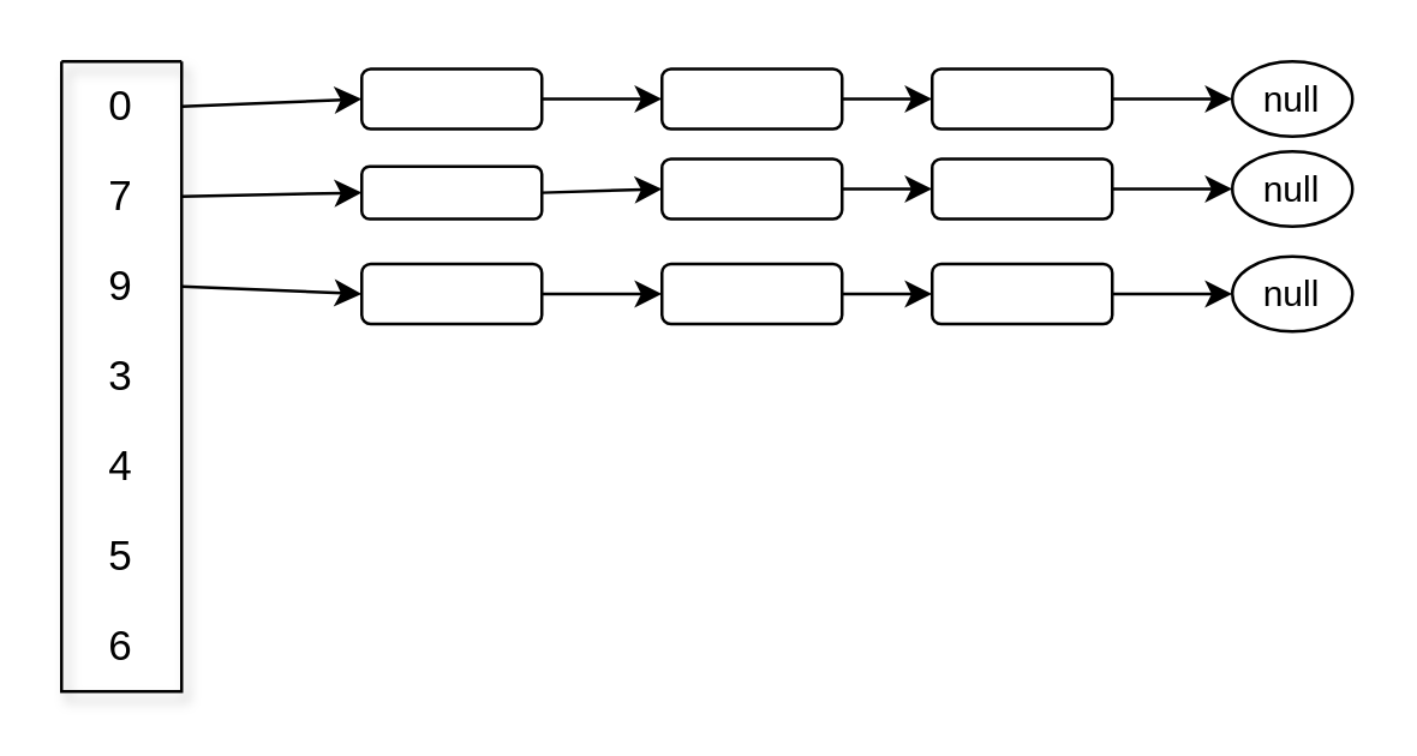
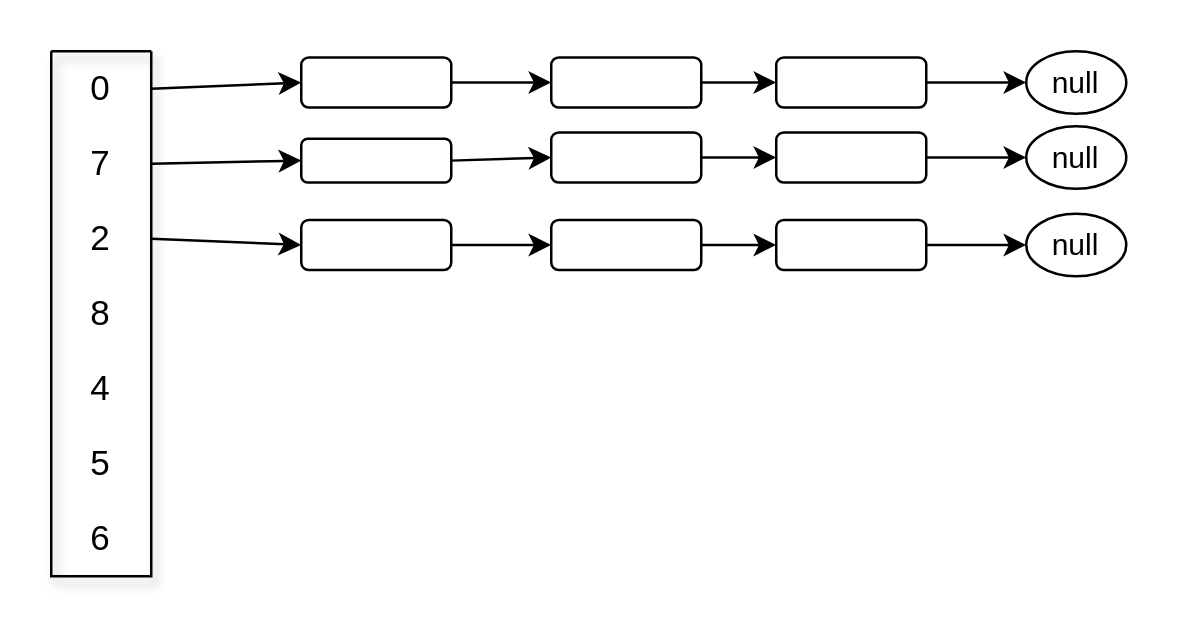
  <mxCell id="0" />
  <mxCell id="1" parent="0" />
  <mxCell id="2" value="" style="swimlane;fontStyle=0;childLayout=stackLayout;horizontal=1;startSize=0;horizontalStack=0;resizeParent=1;resizeParentMax=0;resizeLast=0;collapsible=1;marginBottom=0;whiteSpace=wrap;html=1;shadow=1;" vertex="1" parent="1"><mxGeometry x="20" y="20" width="40" height="210" as="geometry"><mxRectangle x="120" y="130" width="50" height="40" as="alternateBounds" /></mxGeometry></mxCell>
  <mxCell id="3" value="&lt;font style=&quot;font-size: 14px;&quot;&gt;0&lt;/font&gt;" style="text;strokeColor=none;fillColor=none;align=center;verticalAlign=middle;spacingLeft=4;spacingRight=4;overflow=hidden;points=[[0,0.5],[1,0.5]];portConstraint=eastwest;rotatable=0;whiteSpace=wrap;html=1;shadow=1;" vertex="1" parent="2"><mxGeometry width="40" height="30" as="geometry" /></mxCell>
  <mxCell id="4" value="&lt;font style=&quot;font-size: 14px;&quot;&gt;7&lt;/font&gt;" style="text;strokeColor=none;fillColor=none;align=center;verticalAlign=middle;spacingLeft=4;spacingRight=4;overflow=hidden;points=[[0,0.5],[1,0.5]];portConstraint=eastwest;rotatable=0;whiteSpace=wrap;html=1;shadow=1;" vertex="1" parent="2"><mxGeometry y="30" width="40" height="30" as="geometry" /></mxCell>
- <mxCell id="5" value="&lt;font style=&quot;font-size: 14px;&quot;&gt;9&lt;/font&gt;" style="text;strokeColor=none;fillColor=none;align=center;verticalAlign=middle;spacingLeft=4;spacingRight=4;overflow=hidden;points=[[0,0.5],[1,0.5]];portConstraint=eastwest;rotatable=0;whiteSpace=wrap;html=1;shadow=1;" vertex="1" parent="2"><mxGeometry y="60" width="40" height="30" as="geometry" /></mxCell>
- <mxCell id="6" value="&lt;font style=&quot;font-size: 14px;&quot;&gt;3&lt;/font&gt;" style="text;strokeColor=none;fillColor=none;align=center;verticalAlign=middle;spacingLeft=4;spacingRight=4;overflow=hidden;points=[[0,0.5],[1,0.5]];portConstraint=eastwest;rotatable=0;whiteSpace=wrap;html=1;shadow=1;" vertex="1" parent="2"><mxGeometry y="90" width="40" height="30" as="geometry" /></mxCell>
+ <mxCell id="5" value="&lt;font style=&quot;font-size: 14px;&quot;&gt;2&lt;/font&gt;" style="text;strokeColor=none;fillColor=none;align=center;verticalAlign=middle;spacingLeft=4;spacingRight=4;overflow=hidden;points=[[0,0.5],[1,0.5]];portConstraint=eastwest;rotatable=0;whiteSpace=wrap;html=1;shadow=1;" vertex="1" parent="2"><mxGeometry y="60" width="40" height="30" as="geometry" /></mxCell>
+ <mxCell id="6" value="&lt;font style=&quot;font-size: 14px;&quot;&gt;8&lt;/font&gt;" style="text;strokeColor=none;fillColor=none;align=center;verticalAlign=middle;spacingLeft=4;spacingRight=4;overflow=hidden;points=[[0,0.5],[1,0.5]];portConstraint=eastwest;rotatable=0;whiteSpace=wrap;html=1;shadow=1;" vertex="1" parent="2"><mxGeometry y="90" width="40" height="30" as="geometry" /></mxCell>
  <mxCell id="7" value="&lt;font style=&quot;font-size: 14px;&quot;&gt;4&lt;/font&gt;" style="text;strokeColor=none;fillColor=none;align=center;verticalAlign=middle;spacingLeft=4;spacingRight=4;overflow=hidden;points=[[0,0.5],[1,0.5]];portConstraint=eastwest;rotatable=0;whiteSpace=wrap;html=1;shadow=1;" vertex="1" parent="2"><mxGeometry y="120" width="40" height="30" as="geometry" /></mxCell>
  <mxCell id="8" value="&lt;font style=&quot;font-size: 14px;&quot;&gt;5&lt;/font&gt;" style="text;strokeColor=none;fillColor=none;align=center;verticalAlign=middle;spacingLeft=4;spacingRight=4;overflow=hidden;points=[[0,0.5],[1,0.5]];portConstraint=eastwest;rotatable=0;whiteSpace=wrap;html=1;shadow=1;" vertex="1" parent="2"><mxGeometry y="150" width="40" height="30" as="geometry" /></mxCell>
  <mxCell id="9" value="&lt;font style=&quot;font-size: 14px;&quot;&gt;6&lt;/font&gt;" style="text;strokeColor=none;fillColor=none;align=center;verticalAlign=middle;spacingLeft=4;spacingRight=4;overflow=hidden;points=[[0,0.5],[1,0.5]];portConstraint=eastwest;rotatable=0;whiteSpace=wrap;html=1;shadow=1;" vertex="1" parent="2"><mxGeometry y="180" width="40" height="30" as="geometry" /></mxCell>
  <mxCell id="10" style="edgeStyle=none;html=1;exitX=1;exitY=0.5;exitDx=0;exitDy=0;entryX=0;entryY=0.5;entryDx=0;entryDy=0;" edge="1" parent="1" source="11" target="13"><mxGeometry relative="1" as="geometry" /></mxCell>
  <mxCell id="11" value="" style="rounded=1;whiteSpace=wrap;html=1;" vertex="1" parent="1"><mxGeometry x="120" y="22.5" width="60" height="20" as="geometry" /></mxCell>
  <mxCell id="12" style="edgeStyle=none;html=1;exitX=1;exitY=0.5;exitDx=0;exitDy=0;entryX=0;entryY=0.5;entryDx=0;entryDy=0;" edge="1" parent="1" source="13" target="15"><mxGeometry relative="1" as="geometry" /></mxCell>
  <mxCell id="13" value="" style="rounded=1;whiteSpace=wrap;html=1;" vertex="1" parent="1"><mxGeometry x="220" y="22.5" width="60" height="20" as="geometry" /></mxCell>
  <mxCell id="14" style="edgeStyle=none;html=1;exitX=1;exitY=0.5;exitDx=0;exitDy=0;entryX=0;entryY=0.5;entryDx=0;entryDy=0;" edge="1" parent="1" source="15" target="17"><mxGeometry relative="1" as="geometry" /></mxCell>
  <mxCell id="15" value="" style="rounded=1;whiteSpace=wrap;html=1;" vertex="1" parent="1"><mxGeometry x="310" y="22.5" width="60" height="20" as="geometry" /></mxCell>
  <mxCell id="16" style="edgeStyle=none;html=1;exitX=1;exitY=0.5;exitDx=0;exitDy=0;entryX=0;entryY=0.5;entryDx=0;entryDy=0;" edge="1" parent="1" source="3" target="11"><mxGeometry relative="1" as="geometry" /></mxCell>
  <mxCell id="17" value="null" style="ellipse;whiteSpace=wrap;html=1;" vertex="1" parent="1"><mxGeometry x="410" y="20" width="40" height="25" as="geometry" /></mxCell>
  <mxCell id="18" style="edgeStyle=none;html=1;exitX=1;exitY=0.5;exitDx=0;exitDy=0;entryX=0;entryY=0.5;entryDx=0;entryDy=0;" edge="1" parent="1" source="19" target="21"><mxGeometry relative="1" as="geometry" /></mxCell>
  <mxCell id="19" value="" style="rounded=1;whiteSpace=wrap;html=1;" vertex="1" parent="1"><mxGeometry x="120" y="55" width="60" height="17.5" as="geometry" /></mxCell>
  <mxCell id="20" style="edgeStyle=none;html=1;exitX=1;exitY=0.5;exitDx=0;exitDy=0;entryX=0;entryY=0.5;entryDx=0;entryDy=0;" edge="1" parent="1" source="21" target="23"><mxGeometry relative="1" as="geometry" /></mxCell>
  <mxCell id="21" value="" style="rounded=1;whiteSpace=wrap;html=1;" vertex="1" parent="1"><mxGeometry x="220" y="52.5" width="60" height="20" as="geometry" /></mxCell>
  <mxCell id="22" style="edgeStyle=none;html=1;exitX=1;exitY=0.5;exitDx=0;exitDy=0;entryX=0;entryY=0.5;entryDx=0;entryDy=0;" edge="1" parent="1" source="23" target="24"><mxGeometry relative="1" as="geometry" /></mxCell>
  <mxCell id="23" value="" style="rounded=1;whiteSpace=wrap;html=1;" vertex="1" parent="1"><mxGeometry x="310" y="52.5" width="60" height="20" as="geometry" /></mxCell>
  <mxCell id="24" value="null" style="ellipse;whiteSpace=wrap;html=1;" vertex="1" parent="1"><mxGeometry x="410" y="50" width="40" height="25" as="geometry" /></mxCell>
  <mxCell id="25" style="edgeStyle=none;html=1;exitX=1;exitY=0.5;exitDx=0;exitDy=0;entryX=0;entryY=0.5;entryDx=0;entryDy=0;" edge="1" parent="1" source="26" target="28"><mxGeometry relative="1" as="geometry" /></mxCell>
  <mxCell id="26" value="" style="rounded=1;whiteSpace=wrap;html=1;" vertex="1" parent="1"><mxGeometry x="120" y="87.5" width="60" height="20" as="geometry" /></mxCell>
  <mxCell id="27" style="edgeStyle=none;html=1;exitX=1;exitY=0.5;exitDx=0;exitDy=0;entryX=0;entryY=0.5;entryDx=0;entryDy=0;" edge="1" parent="1" source="28" target="30"><mxGeometry relative="1" as="geometry" /></mxCell>
  <mxCell id="28" value="" style="rounded=1;whiteSpace=wrap;html=1;" vertex="1" parent="1"><mxGeometry x="220" y="87.5" width="60" height="20" as="geometry" /></mxCell>
  <mxCell id="29" style="edgeStyle=none;html=1;exitX=1;exitY=0.5;exitDx=0;exitDy=0;entryX=0;entryY=0.5;entryDx=0;entryDy=0;" edge="1" parent="1" source="30" target="31"><mxGeometry relative="1" as="geometry" /></mxCell>
  <mxCell id="30" value="" style="rounded=1;whiteSpace=wrap;html=1;" vertex="1" parent="1"><mxGeometry x="310" y="87.5" width="60" height="20" as="geometry" /></mxCell>
  <mxCell id="31" value="null" style="ellipse;whiteSpace=wrap;html=1;" vertex="1" parent="1"><mxGeometry x="410" y="85" width="40" height="25" as="geometry" /></mxCell>
  <mxCell id="32" style="edgeStyle=none;html=1;exitX=1;exitY=0.5;exitDx=0;exitDy=0;entryX=0;entryY=0.5;entryDx=0;entryDy=0;" edge="1" parent="1" source="4" target="19"><mxGeometry relative="1" as="geometry" /></mxCell>
  <mxCell id="33" style="edgeStyle=none;html=1;exitX=1;exitY=0.5;exitDx=0;exitDy=0;entryX=0;entryY=0.5;entryDx=0;entryDy=0;" edge="1" parent="1" source="5" target="26"><mxGeometry relative="1" as="geometry" /></mxCell>
